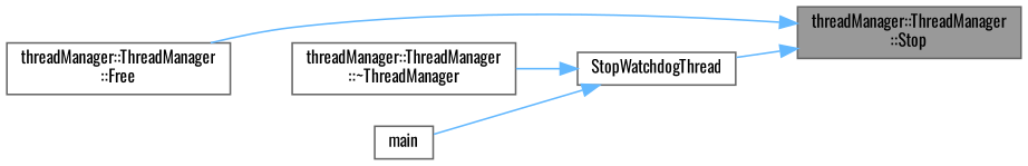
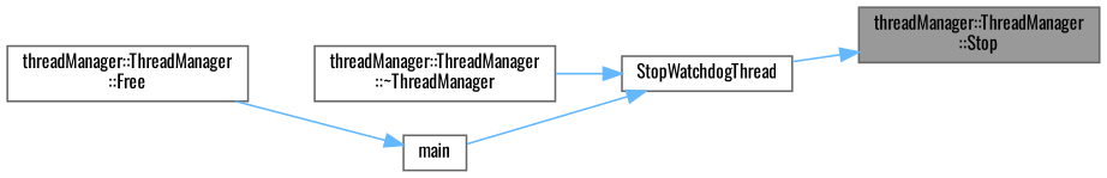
  digraph {
    fontname=Oswald
    rankdir=RL
    node [color=grey40 fillcolor=white fontname=Oswald fontsize=10 shape=box style=filled]
    edge [color=steelblue1 dir=back fontname=Oswald fontsize=10 labelfontname=Helvetica labelfontsize=10 style=solid]
    n1 [color=gray40 fillcolor=grey60 fontcolor=black height=0.2 label="threadManager::ThreadManager\l::Stop" width=0.4]
    n2 [height=0.2 label="threadManager::ThreadManager\l::Free" width=0.4]
    n3 [height=0.2 label=StopWatchdogThread width=0.4]
    n4 [height=0.2 label="threadManager::ThreadManager\l::~ThreadManager" width=0.4]
    n5 [height=0.2 label=main width=0.4]
-   n1 -> n2
+   n5 -> n2
    n1 -> n3
    n3 -> n4
    n3 -> n5
  }
